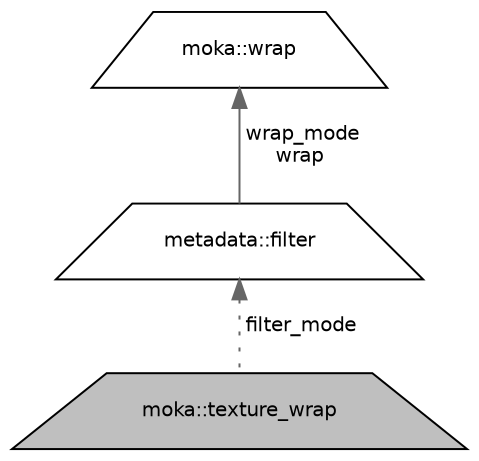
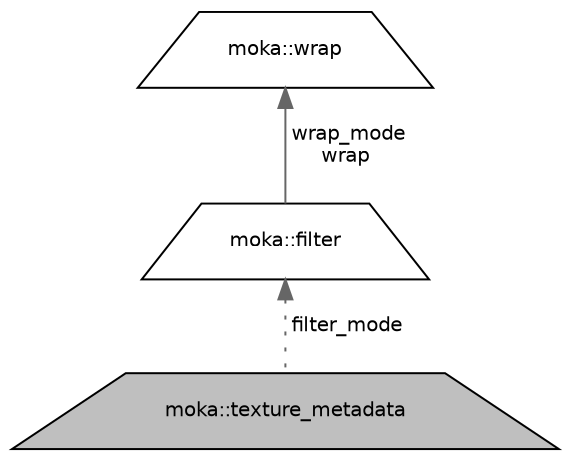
  digraph {
    node [color=black fillcolor=white fontname=Helvetica fontsize=10 shape=trapezium style=filled]
    edge [color=gray40 dir=back fontname=Helvetica fontsize=10 labelfontname=Helvetica labelfontsize=10]
-   n1 [fillcolor=grey75 fontcolor=black height=0.2 label="moka::texture_wrap" width=0.4]
-   n2 [height=0.2 label="metadata::filter" width=0.4]
+   n1 [fillcolor=grey75 fontcolor=black height=0.2 label="moka::texture_metadata" width=0.4]
+   n2 [height=0.2 label="moka::filter" width=0.4]
    n3 [height=0.2 label="moka::wrap" width=0.4]
    n2 -> n1 [label=" filter_mode" style=dotted]
    n3 -> n2 [label=" wrap_mode\nwrap" style=solid]
  }
